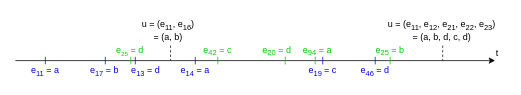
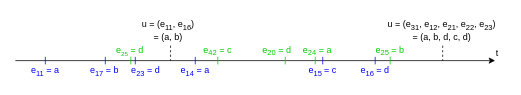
  <mxCell id="0" />
  <mxCell id="1" parent="0" />
  <mxCell id="2" value="" style="endArrow=classic;html=1;" parent="1" edge="1"><mxGeometry width="50" height="50" relative="1" as="geometry"><mxPoint x="20" y="80" as="sourcePoint" /><mxPoint x="660" y="80" as="targetPoint" /></mxGeometry></mxCell>
  <mxCell id="3" value="" style="endArrow=none;html=1;strokeColor=#0000FF;" parent="1" edge="1"><mxGeometry width="50" height="50" relative="1" as="geometry"><mxPoint x="60" y="85" as="sourcePoint" /><mxPoint x="60" y="75" as="targetPoint" /></mxGeometry></mxCell>
  <mxCell id="4" value="" style="endArrow=none;html=1;strokeColor=#00CC00;" parent="1" edge="1"><mxGeometry width="50" height="50" relative="1" as="geometry"><mxPoint x="174" y="85" as="sourcePoint" /><mxPoint x="174" y="75" as="targetPoint" /></mxGeometry></mxCell>
  <mxCell id="5" value="" style="endArrow=none;html=1;strokeColor=#0000FF;" parent="1" edge="1"><mxGeometry width="50" height="50" relative="1" as="geometry"><mxPoint x="180" y="85" as="sourcePoint" /><mxPoint x="180" y="75" as="targetPoint" /><Array as="points" /></mxGeometry></mxCell>
  <mxCell id="6" value="" style="endArrow=none;html=1;strokeColor=#0000FF;" parent="1" edge="1"><mxGeometry width="50" height="50" relative="1" as="geometry"><mxPoint x="140" y="85" as="sourcePoint" /><mxPoint x="140" y="75" as="targetPoint" /><Array as="points" /></mxGeometry></mxCell>
  <mxCell id="7" value="" style="endArrow=none;html=1;strokeColor=#0000FF;" parent="1" edge="1"><mxGeometry width="50" height="50" relative="1" as="geometry"><mxPoint x="260" y="85" as="sourcePoint" /><mxPoint x="260" y="75" as="targetPoint" /><Array as="points" /></mxGeometry></mxCell>
  <mxCell id="8" value="" style="endArrow=none;html=1;strokeColor=#00CC00;" parent="1" edge="1"><mxGeometry width="50" height="50" relative="1" as="geometry"><mxPoint x="290" y="85" as="sourcePoint" /><mxPoint x="290" y="75" as="targetPoint" /><Array as="points" /></mxGeometry></mxCell>
  <mxCell id="9" value="" style="endArrow=none;html=1;strokeColor=#00CC00;" parent="1" edge="1"><mxGeometry width="50" height="50" relative="1" as="geometry"><mxPoint x="380" y="85" as="sourcePoint" /><mxPoint x="380" y="75" as="targetPoint" /><Array as="points" /></mxGeometry></mxCell>
  <mxCell id="10" value="" style="endArrow=none;html=1;strokeColor=#00CC00;" parent="1" edge="1"><mxGeometry width="50" height="50" relative="1" as="geometry"><mxPoint x="420" y="85" as="sourcePoint" /><mxPoint x="420" y="75" as="targetPoint" /><Array as="points" /></mxGeometry></mxCell>
  <mxCell id="11" value="" style="endArrow=none;html=1;strokeColor=#0000FF;" parent="1" edge="1"><mxGeometry width="50" height="50" relative="1" as="geometry"><mxPoint x="430" y="85" as="sourcePoint" /><mxPoint x="430" y="75" as="targetPoint" /><Array as="points" /></mxGeometry></mxCell>
  <mxCell id="12" value="" style="endArrow=none;html=1;strokeColor=#0000FF;" parent="1" edge="1"><mxGeometry width="50" height="50" relative="1" as="geometry"><mxPoint x="500" y="85" as="sourcePoint" /><mxPoint x="500" y="75" as="targetPoint" /><Array as="points" /></mxGeometry></mxCell>
  <mxCell id="13" value="" style="endArrow=none;html=1;strokeColor=#00CC00;" parent="1" edge="1"><mxGeometry width="50" height="50" relative="1" as="geometry"><mxPoint x="520" y="85" as="sourcePoint" /><mxPoint x="520" y="75" as="targetPoint" /><Array as="points" /></mxGeometry></mxCell>
  <mxCell id="14" value="e&lt;sub&gt;&lt;font style=&quot;font-size: 10px&quot;&gt;11&lt;/font&gt;&lt;/sub&gt; = a" style="text;html=1;strokeColor=none;fillColor=none;align=center;verticalAlign=middle;whiteSpace=wrap;rounded=0;fontSize=12;fontColor=#0000FF;" parent="1" vertex="1"><mxGeometry x="30" y="84" width="60" height="20" as="geometry" /></mxCell>
  <mxCell id="15" value="e&lt;sub&gt;&lt;font style=&quot;font-size: 10px&quot;&gt;17&lt;/font&gt;&lt;/sub&gt;&amp;nbsp;= b&lt;br style=&quot;font-size: 12px&quot;&gt;" style="text;html=1;strokeColor=none;fillColor=none;align=center;verticalAlign=middle;whiteSpace=wrap;rounded=0;fontSize=12;fontColor=#0000FF;" parent="1" vertex="1"><mxGeometry x="109" y="84" width="60" height="20" as="geometry" /></mxCell>
- <mxCell id="16" value="e&lt;sub&gt;&lt;font style=&quot;font-size: 10px&quot;&gt;13&lt;/font&gt;&lt;/sub&gt;&amp;nbsp;= d&lt;br style=&quot;font-size: 12px&quot;&gt;" style="text;html=1;strokeColor=none;fillColor=none;align=center;verticalAlign=middle;whiteSpace=wrap;rounded=0;fontSize=12;fontColor=#0000FF;" parent="1" vertex="1"><mxGeometry x="164" y="84" width="60" height="20" as="geometry" /></mxCell>
+ <mxCell id="16" value="e&lt;sub&gt;&lt;font style=&quot;font-size: 10px&quot;&gt;23&lt;/font&gt;&lt;/sub&gt;&amp;nbsp;= d&lt;br style=&quot;font-size: 12px&quot;&gt;" style="text;html=1;strokeColor=none;fillColor=none;align=center;verticalAlign=middle;whiteSpace=wrap;rounded=0;fontSize=12;fontColor=#0000FF;" parent="1" vertex="1"><mxGeometry x="164" y="84" width="60" height="20" as="geometry" /></mxCell>
  <mxCell id="17" value="e&lt;span style=&quot;font-size: 10px&quot;&gt;&lt;sub&gt;2&lt;/sub&gt;&lt;span&gt;&lt;sub&gt;5&lt;/sub&gt;&lt;/span&gt;&lt;/span&gt;&amp;nbsp;= d&lt;br style=&quot;font-size: 12px&quot;&gt;" style="text;html=1;strokeColor=none;fillColor=none;align=center;verticalAlign=middle;whiteSpace=wrap;rounded=0;fontSize=12;fontColor=#00CC00;" parent="1" vertex="1"><mxGeometry x="143" y="57" width="60" height="20" as="geometry" /></mxCell>
  <mxCell id="18" value="e&lt;sub&gt;&lt;font style=&quot;font-size: 10px&quot;&gt;14&lt;/font&gt;&lt;/sub&gt;&amp;nbsp;= a&lt;br style=&quot;font-size: 12px&quot;&gt;" style="text;html=1;strokeColor=none;fillColor=none;align=center;verticalAlign=middle;whiteSpace=wrap;rounded=0;fontSize=12;fontColor=#0000FF;" parent="1" vertex="1"><mxGeometry x="230" y="84" width="60" height="20" as="geometry" /></mxCell>
  <mxCell id="19" value="e&lt;sub&gt;&lt;font style=&quot;font-size: 10px&quot;&gt;42&lt;/font&gt;&lt;/sub&gt;&amp;nbsp;= c&lt;br style=&quot;font-size: 12px&quot;&gt;" style="text;html=1;strokeColor=none;fillColor=none;align=center;verticalAlign=middle;whiteSpace=wrap;rounded=0;fontSize=12;fontColor=#00CC00;" parent="1" vertex="1"><mxGeometry x="260" y="57" width="60" height="20" as="geometry" /></mxCell>
  <mxCell id="20" value="e&lt;sub&gt;&lt;font style=&quot;font-size: 10px&quot;&gt;20&lt;/font&gt;&lt;/sub&gt;&amp;nbsp;= d&lt;br style=&quot;font-size: 12px&quot;&gt;" style="text;html=1;strokeColor=none;fillColor=none;align=center;verticalAlign=middle;whiteSpace=wrap;rounded=0;fontSize=12;fontColor=#00CC00;" parent="1" vertex="1"><mxGeometry x="339" y="57" width="60" height="20" as="geometry" /></mxCell>
- <mxCell id="21" value="e&lt;font&gt;&lt;sub&gt;&lt;font style=&quot;font-size: 10px&quot;&gt;94&lt;/font&gt;&lt;/sub&gt;&lt;font style=&quot;font-size: 12px&quot;&gt;&amp;nbsp;&lt;/font&gt;&lt;/font&gt;= a&lt;br style=&quot;font-size: 12px&quot;&gt;" style="text;html=1;strokeColor=none;fillColor=none;align=center;verticalAlign=middle;whiteSpace=wrap;rounded=0;fontSize=12;fontColor=#00CC00;" parent="1" vertex="1"><mxGeometry x="393" y="57" width="60" height="20" as="geometry" /></mxCell>
+ <mxCell id="21" value="e&lt;font&gt;&lt;sub&gt;&lt;font style=&quot;font-size: 10px&quot;&gt;24&lt;/font&gt;&lt;/sub&gt;&lt;font style=&quot;font-size: 12px&quot;&gt;&amp;nbsp;&lt;/font&gt;&lt;/font&gt;= a&lt;br style=&quot;font-size: 12px&quot;&gt;" style="text;html=1;strokeColor=none;fillColor=none;align=center;verticalAlign=middle;whiteSpace=wrap;rounded=0;fontSize=12;fontColor=#00CC00;" parent="1" vertex="1"><mxGeometry x="393" y="57" width="60" height="20" as="geometry" /></mxCell>
  <mxCell id="22" value="e&lt;sub&gt;&lt;font style=&quot;font-size: 10px&quot;&gt;25&lt;/font&gt;&lt;/sub&gt;&amp;nbsp;= b&lt;br style=&quot;font-size: 12px&quot;&gt;" style="text;html=1;strokeColor=none;fillColor=none;align=center;verticalAlign=middle;whiteSpace=wrap;rounded=0;fontSize=12;fontColor=#00CC00;" parent="1" vertex="1"><mxGeometry x="490" y="57" width="60" height="20" as="geometry" /></mxCell>
- <mxCell id="23" value="e&lt;span style=&quot;font-size: 12px&quot;&gt;&lt;span style=&quot;font-size: 12px&quot;&gt;&lt;sub&gt;19&lt;/sub&gt;&lt;/span&gt;&lt;/span&gt;&lt;sub&gt;&amp;nbsp;&lt;/sub&gt;= c&lt;br style=&quot;font-size: 12px&quot;&gt;" style="text;html=1;strokeColor=none;fillColor=none;align=center;verticalAlign=middle;whiteSpace=wrap;rounded=0;fontSize=12;fontColor=#0000FF;" parent="1" vertex="1"><mxGeometry x="400" y="84" width="60" height="20" as="geometry" /></mxCell>
- <mxCell id="24" value="e&lt;span style=&quot;font-size: 12px&quot;&gt;&lt;span style=&quot;font-size: 12px&quot;&gt;&lt;sub&gt;46&lt;/sub&gt;&lt;/span&gt;&lt;/span&gt;&amp;nbsp;= d&lt;br style=&quot;font-size: 12px&quot;&gt;" style="text;html=1;strokeColor=none;fillColor=none;align=center;verticalAlign=middle;whiteSpace=wrap;rounded=0;fontSize=12;fontColor=#0000FF;" parent="1" vertex="1"><mxGeometry x="470" y="84" width="60" height="20" as="geometry" /></mxCell>
+ <mxCell id="23" value="e&lt;span style=&quot;font-size: 12px&quot;&gt;&lt;span style=&quot;font-size: 12px&quot;&gt;&lt;sub&gt;15&lt;/sub&gt;&lt;/span&gt;&lt;/span&gt;&lt;sub&gt;&amp;nbsp;&lt;/sub&gt;= c&lt;br style=&quot;font-size: 12px&quot;&gt;" style="text;html=1;strokeColor=none;fillColor=none;align=center;verticalAlign=middle;whiteSpace=wrap;rounded=0;fontSize=12;fontColor=#0000FF;" parent="1" vertex="1"><mxGeometry x="400" y="84" width="60" height="20" as="geometry" /></mxCell>
+ <mxCell id="24" value="e&lt;span style=&quot;font-size: 12px&quot;&gt;&lt;span style=&quot;font-size: 12px&quot;&gt;&lt;sub&gt;16&lt;/sub&gt;&lt;/span&gt;&lt;/span&gt;&amp;nbsp;= d&lt;br style=&quot;font-size: 12px&quot;&gt;" style="text;html=1;strokeColor=none;fillColor=none;align=center;verticalAlign=middle;whiteSpace=wrap;rounded=0;fontSize=12;fontColor=#0000FF;" parent="1" vertex="1"><mxGeometry x="470" y="84" width="60" height="20" as="geometry" /></mxCell>
  <mxCell id="25" value="" style="endArrow=none;dashed=1;html=1;strokeColor=#000000;fontSize=9;fontColor=#00CC00;" parent="1" edge="1"><mxGeometry width="50" height="50" relative="1" as="geometry"><mxPoint x="227" y="60" as="sourcePoint" /><mxPoint x="227" y="80" as="targetPoint" /></mxGeometry></mxCell>
  <mxCell id="26" value="&lt;font style=&quot;font-size: 12px&quot;&gt;u = (e&lt;sub&gt;11&lt;/sub&gt;, e&lt;sub&gt;16&lt;/sub&gt;) &lt;br&gt;= (a, b)&lt;/font&gt;" style="text;html=1;strokeColor=none;fillColor=none;align=center;verticalAlign=middle;whiteSpace=wrap;rounded=0;fontSize=9;fontColor=#000000;" parent="1" vertex="1"><mxGeometry x="164" y="20" width="120" height="39" as="geometry" /></mxCell>
- <mxCell id="27" value="u = (e&lt;sub&gt;11&lt;/sub&gt;, e&lt;sub&gt;12&lt;/sub&gt;, e&lt;sub&gt;21&lt;/sub&gt;, e&lt;sub&gt;22&lt;/sub&gt;, e&lt;sub&gt;23&lt;/sub&gt;)&lt;br&gt;= (a, b, d, c, d)" style="text;html=1;strokeColor=none;fillColor=none;align=center;verticalAlign=middle;whiteSpace=wrap;rounded=0;fontSize=12;fontColor=#000000;" parent="1" vertex="1"><mxGeometry x="504.5" y="29.5" width="168" height="20" as="geometry" /></mxCell>
+ <mxCell id="27" value="u = (e&lt;sub&gt;31&lt;/sub&gt;, e&lt;sub&gt;12&lt;/sub&gt;, e&lt;sub&gt;21&lt;/sub&gt;, e&lt;sub&gt;22&lt;/sub&gt;, e&lt;sub&gt;23&lt;/sub&gt;)&lt;br&gt;= (a, b, d, c, d)" style="text;html=1;strokeColor=none;fillColor=none;align=center;verticalAlign=middle;whiteSpace=wrap;rounded=0;fontSize=12;fontColor=#000000;" parent="1" vertex="1"><mxGeometry x="504.5" y="29.5" width="168" height="20" as="geometry" /></mxCell>
  <mxCell id="28" value="" style="endArrow=none;dashed=1;html=1;strokeColor=#000000;fontSize=9;fontColor=#00CC00;" parent="1" edge="1"><mxGeometry width="50" height="50" relative="1" as="geometry"><mxPoint x="590" y="60" as="sourcePoint" /><mxPoint x="590" y="80" as="targetPoint" /></mxGeometry></mxCell>
  <mxCell id="29" value="&lt;font style=&quot;font-size: 12px;&quot;&gt;t&lt;/font&gt;" style="text;html=1;strokeColor=none;fillColor=none;align=center;verticalAlign=middle;whiteSpace=wrap;rounded=0;fontSize=12;fontColor=#000000;direction=south;" parent="1" vertex="1"><mxGeometry x="652.5" y="57.5" width="20" height="25" as="geometry" /></mxCell>
